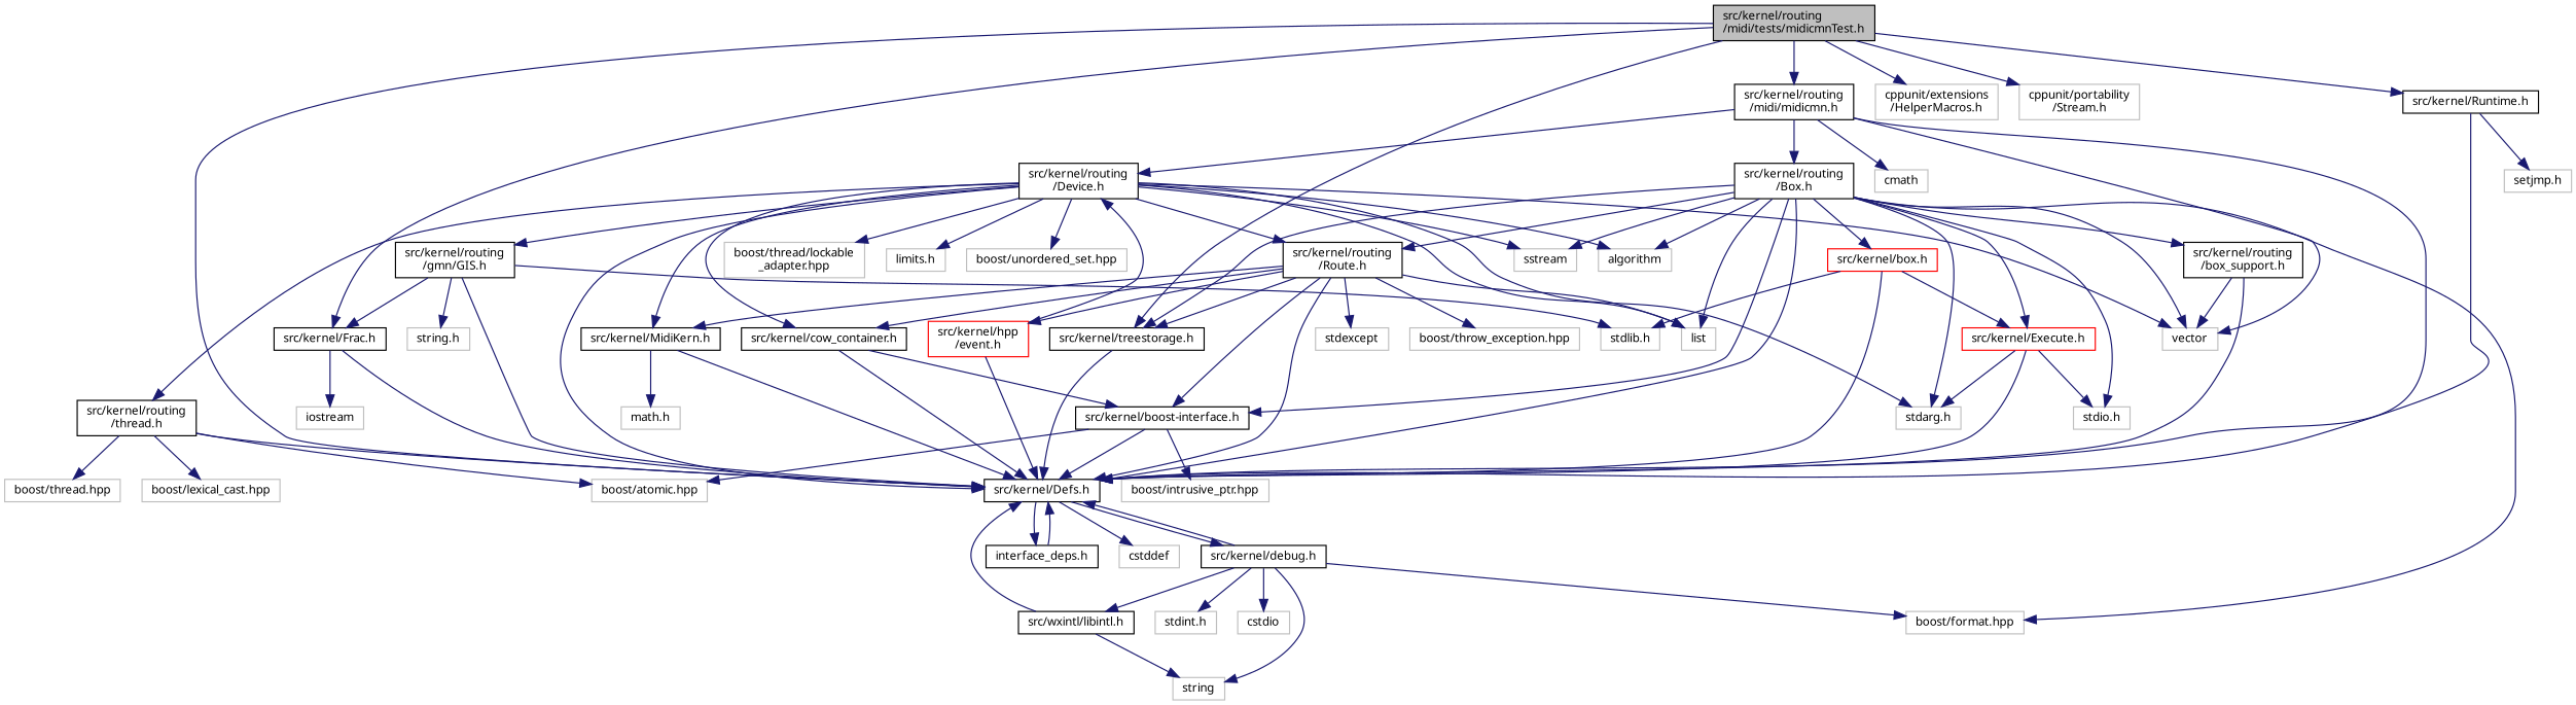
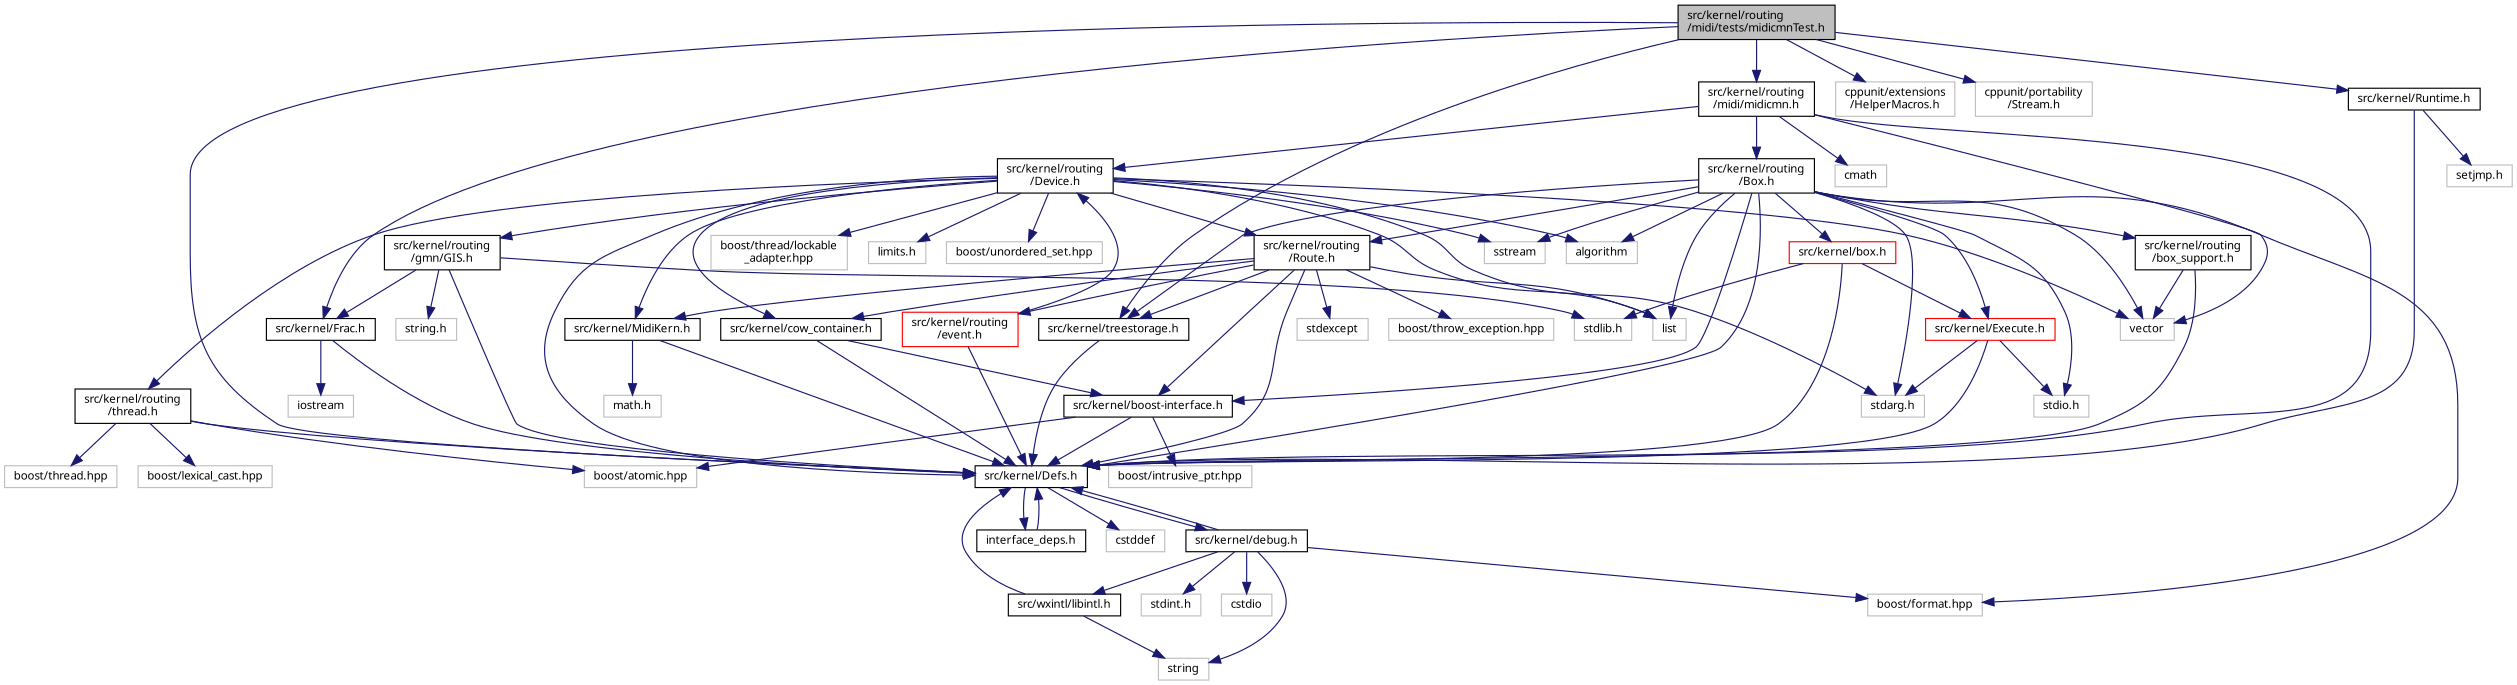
  digraph {
    node [color=grey75 fillcolor=white fontname=Sans fontsize=10 shape=record style=filled]
    edge [color=midnightblue fontname=Sans fontsize=10 labelfontname=Sans labelfontsize=10 style=solid]
    n1 [color=black fillcolor=grey75 fontcolor=black height=0.2 label="src/kernel/routing\l/midi/tests/midicmnTest.h" width=0.4]
    n2 [color=black height=0.2 label="src/kernel/Defs.h" width=0.4]
    n3 [color=black height=0.2 label="src/kernel/treestorage.h" width=0.4]
    n4 [color=black height=0.2 label="src/kernel/Frac.h" width=0.4]
    n5 [color=black height=0.2 label="src/kernel/routing\l/midi/midicmn.h" width=0.4]
    n6 [height=0.2 label="cppunit/extensions\l/HelperMacros.h" width=0.4]
    n7 [height=0.2 label="cppunit/portability\l/Stream.h" width=0.4]
    n8 [color=black height=0.2 label="src/kernel/Runtime.h" width=0.4]
    n9 [color=black height=0.2 label="interface_deps.h" width=0.4]
    n10 [height=0.2 label=cstddef width=0.4]
    n11 [color=black height=0.2 label="src/kernel/debug.h" width=0.4]
    n12 [height=0.2 label=iostream width=0.4]
    n13 [color=black height=0.2 label="src/kernel/routing\l/Device.h" width=0.4]
    n14 [height=0.2 label=vector width=0.4]
    n15 [color=black height=0.2 label="src/kernel/routing\l/Box.h" width=0.4]
    n16 [height=0.2 label=cmath width=0.4]
    n17 [height=0.2 label="setjmp.h" width=0.4]
    n18 [color=black height=0.2 label="src/wxintl/libintl.h" width=0.4]
    n19 [height=0.2 label=string width=0.4]
    n20 [height=0.2 label=cstdio width=0.4]
    n21 [height=0.2 label="boost/format.hpp" width=0.4]
    n22 [height=0.2 label="stdint.h" width=0.4]
    n23 [color=black height=0.2 label="src/kernel/cow_container.h" width=0.4]
    n24 [color=black height=0.2 label="src/kernel/routing\l/gmn/GIS.h" width=0.4]
    n25 [color=black height=0.2 label="src/kernel/routing\l/Route.h" width=0.4]
    n26 [color=black height=0.2 label="src/kernel/MidiKern.h" width=0.4]
    n27 [height=0.2 label=list width=0.4]
    n28 [color=black height=0.2 label="src/kernel/routing\l/thread.h" width=0.4]
    n29 [height=0.2 label="boost/thread/lockable\l_adapter.hpp" width=0.4]
    n30 [height=0.2 label="limits.h" width=0.4]
    n31 [height=0.2 label=algorithm width=0.4]
    n32 [height=0.2 label=sstream width=0.4]
    n33 [height=0.2 label="stdarg.h" width=0.4]
    n34 [height=0.2 label="boost/unordered_set.hpp" width=0.4]
    n35 [color=black height=0.2 label="src/kernel/boost-interface.h" width=0.4]
    n36 [color=red height=0.2 label="src/kernel/Execute.h" width=0.4]
    n37 [height=0.2 label="stdio.h" width=0.4]
    n38 [color=red height=0.2 label="src/kernel/box.h" width=0.4]
    n39 [color=black height=0.2 label="src/kernel/routing\l/box_support.h" width=0.4]
    n40 [height=0.2 label="string.h" width=0.4]
    n41 [height=0.2 label="stdlib.h" width=0.4]
    n42 [height=0.2 label=stdexcept width=0.4]
    n43 [height=0.2 label="boost/throw_exception.hpp" width=0.4]
-   n44 [color=red height=0.2 label="src/kernel/hpp\l/event.h" width=0.4]
+   n44 [color=red height=0.2 label="src/kernel/routing\l/event.h" width=0.4]
    n45 [height=0.2 label="math.h" width=0.4]
    n46 [height=0.2 label="boost/atomic.hpp" width=0.4]
    n47 [height=0.2 label="boost/thread.hpp" width=0.4]
    n48 [height=0.2 label="boost/lexical_cast.hpp" width=0.4]
    n49 [height=0.2 label="boost/intrusive_ptr.hpp" width=0.4]
    n1 -> n2
    n1 -> n3
    n1 -> n4
    n1 -> n5
    n1 -> n6
    n1 -> n7
    n1 -> n8
    n2 -> n9
    n2 -> n10
    n2 -> n11
    n3 -> n2
    n4 -> n2
    n4 -> n12
    n5 -> n2
    n5 -> n13
    n5 -> n14
    n5 -> n15
    n5 -> n16
    n8 -> n2
    n8 -> n17
    n9 -> n2
    n11 -> n2
    n11 -> n18
    n11 -> n19
    n11 -> n20
    n11 -> n21
    n11 -> n22
    n13 -> n2
    n13 -> n14
    n13 -> n23
    n13 -> n24
    n13 -> n25
    n13 -> n26
    n13 -> n27
    n13 -> n28
    n13 -> n29
    n13 -> n30
    n13 -> n31
    n13 -> n32
    n13 -> n33
    n13 -> n34
    n15 -> n2
    n15 -> n3
    n15 -> n14
    n15 -> n21
    n15 -> n25
    n15 -> n27
    n15 -> n31
    n15 -> n32
    n15 -> n33
    n15 -> n35
    n15 -> n36
    n15 -> n37
    n15 -> n38
    n15 -> n39
    n18 -> n2
    n18 -> n19
    n23 -> n2
    n23 -> n35
    n24 -> n2
    n24 -> n4
    n24 -> n40
    n24 -> n41
    n25 -> n2
    n25 -> n3
    n25 -> n23
    n25 -> n26
    n25 -> n27
    n25 -> n35
    n25 -> n42
    n25 -> n43
    n25 -> n44
    n26 -> n2
    n26 -> n45
    n28 -> n2
    n28 -> n46
    n28 -> n47
    n28 -> n48
    n35 -> n2
    n35 -> n46
    n35 -> n49
    n36 -> n2
    n36 -> n33
    n36 -> n37
    n38 -> n2
    n38 -> n36
    n38 -> n41
    n39 -> n2
    n39 -> n14
    n44 -> n2
    n44 -> n13
  }
